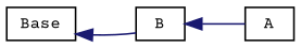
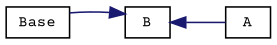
  digraph {
    fontname="Courier Prime"
    rankdir=LR
    node [color=black fontname="Courier Prime" fontsize=10 shape=record]
    edge [color=midnightblue dir=back fontname="Courier Prime" fontsize=10 labelfontname=Helvetica labelfontsize=10 style=solid]
    n1 [height=0.2 label=Base width=0.4]
    n2 [height=0.2 label=B width=0.4]
    n3 [height=0.2 label=A width=0.4]
-   n1 -> n2
+   n2 -> n1
    n2 -> n3
  }
